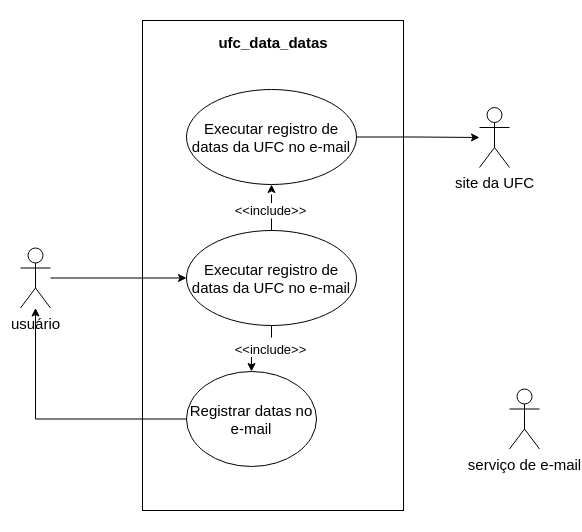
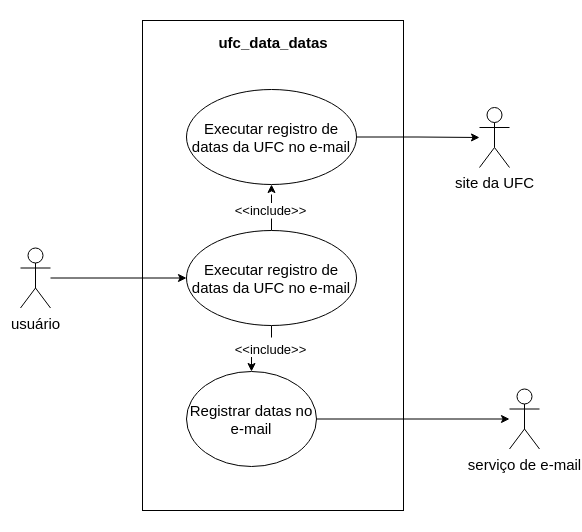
  <mxCell id="0" />
  <mxCell id="1" parent="0" />
  <mxCell id="2" value="" style="rounded=0;whiteSpace=wrap;html=1;" vertex="1" parent="1"><mxGeometry x="142" y="20" width="261" height="490" as="geometry" /></mxCell>
  <mxCell id="3" style="edgeStyle=orthogonalEdgeStyle;rounded=0;orthogonalLoop=1;jettySize=auto;html=1;entryX=0;entryY=0.5;entryDx=0;entryDy=0;" edge="1" parent="1" source="4" target="9"><mxGeometry relative="1" as="geometry" /></mxCell>
  <mxCell id="4" value="&lt;font style=&quot;font-size: 15px;&quot;&gt;usuário&lt;/font&gt;" style="shape=umlActor;verticalLabelPosition=bottom;verticalAlign=top;html=1;" vertex="1" parent="1"><mxGeometry x="20" y="247.5" width="30" height="60" as="geometry" /></mxCell>
  <mxCell id="5" value="" style="edgeStyle=orthogonalEdgeStyle;rounded=0;orthogonalLoop=1;jettySize=auto;html=1;dashed=1;dashPattern=12 12;" edge="1" parent="1" source="9" target="11"><mxGeometry relative="1" as="geometry" /></mxCell>
  <mxCell id="6" value="&lt;font style=&quot;font-size: 13px;&quot;&gt;&amp;lt;&amp;lt;include&amp;gt;&amp;gt;&lt;/font&gt;" style="edgeLabel;html=1;align=center;verticalAlign=middle;resizable=0;points=[];" vertex="1" connectable="0" parent="5"><mxGeometry x="-0.242" relative="1" as="geometry"><mxPoint as="offset" /></mxGeometry></mxCell>
  <mxCell id="7" style="edgeStyle=orthogonalEdgeStyle;rounded=0;orthogonalLoop=1;jettySize=auto;html=1;entryX=0.5;entryY=1;entryDx=0;entryDy=0;dashed=1;dashPattern=12 12;" edge="1" parent="1" source="9" target="13"><mxGeometry relative="1" as="geometry" /></mxCell>
  <mxCell id="8" value="&lt;font style=&quot;font-size: 13px;&quot;&gt;&amp;lt;&amp;lt;include&amp;gt;&amp;gt;&lt;/font&gt;" style="edgeLabel;html=1;align=center;verticalAlign=middle;resizable=0;points=[];" vertex="1" connectable="0" parent="7"><mxGeometry x="-0.087" y="2" relative="1" as="geometry"><mxPoint as="offset" /></mxGeometry></mxCell>
  <mxCell id="9" value="&lt;font style=&quot;font-size: 15px;&quot;&gt;Executar registro de datas da UFC no e-mail&lt;/font&gt;" style="ellipse;whiteSpace=wrap;html=1;" vertex="1" parent="1"><mxGeometry x="186" y="230" width="170" height="95" as="geometry" /></mxCell>
- <mxCell id="10" style="edgeStyle=orthogonalEdgeStyle;rounded=0;orthogonalLoop=1;jettySize=auto;html=1;" edge="1" parent="1" source="11" target="4"><mxGeometry relative="1" as="geometry" /></mxCell>
+ <mxCell id="10" style="edgeStyle=orthogonalEdgeStyle;rounded=0;orthogonalLoop=1;jettySize=auto;html=1;" edge="1" parent="1" source="11" target="15"><mxGeometry relative="1" as="geometry" /></mxCell>
  <mxCell id="11" value="&lt;font style=&quot;font-size: 15px;&quot;&gt;Registrar datas no e-mail&lt;/font&gt;" style="ellipse;whiteSpace=wrap;html=1;" vertex="1" parent="1"><mxGeometry x="186" y="371" width="130" height="95" as="geometry" /></mxCell>
  <mxCell id="12" style="edgeStyle=orthogonalEdgeStyle;rounded=0;orthogonalLoop=1;jettySize=auto;html=1;" edge="1" parent="1" source="13" target="14"><mxGeometry relative="1" as="geometry" /></mxCell>
  <mxCell id="13" value="&lt;font style=&quot;font-size: 15px;&quot;&gt;Executar registro de datas da UFC no e-mail&lt;/font&gt;" style="ellipse;whiteSpace=wrap;html=1;" vertex="1" parent="1"><mxGeometry x="186" y="89" width="170" height="95" as="geometry" /></mxCell>
  <mxCell id="14" value="&lt;font style=&quot;font-size: 15px;&quot;&gt;site da UFC&lt;/font&gt;" style="shape=umlActor;verticalLabelPosition=bottom;verticalAlign=top;html=1;" vertex="1" parent="1"><mxGeometry x="479" y="107" width="30" height="60" as="geometry" /></mxCell>
  <mxCell id="15" value="&lt;font style=&quot;font-size: 15px;&quot;&gt;serviço de e-mail&lt;/font&gt;" style="shape=umlActor;verticalLabelPosition=bottom;verticalAlign=top;html=1;" vertex="1" parent="1"><mxGeometry x="509" y="388.5" width="30" height="60" as="geometry" /></mxCell>
  <mxCell id="16" value="&lt;font style=&quot;font-size: 15px;&quot;&gt;&lt;b&gt;ufc_data_datas&lt;/b&gt;&lt;/font&gt;" style="text;html=1;strokeColor=none;fillColor=none;align=center;verticalAlign=middle;whiteSpace=wrap;rounded=0;" vertex="1" parent="1"><mxGeometry x="199.5" y="27" width="146" height="30" as="geometry" /></mxCell>
